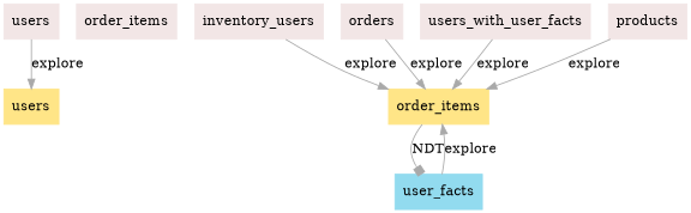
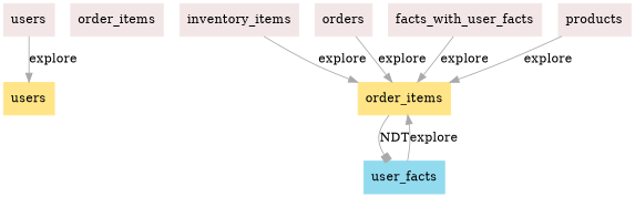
  digraph {
    node [color="#F2E6E6" shape=box style=filled]
    edge [arrowhead=normal color=darkgrey]
    n1 [label=users]
    n2 [color="#FFE587" label=users]
    n3 [label=order_items]
-   n4 [label=inventory_users]
+   n4 [label=inventory_items]
    n5 [color="#FFE587" label=order_items]
    n6 [color="#92DBEF" label=user_facts]
    n7 [label=orders]
-   n8 [label=users_with_user_facts]
+   n8 [label=facts_with_user_facts]
    n9 [label=products]
    n1 -> n2 [label=explore]
    n4 -> n5 [label=explore]
    n5 -> n6 [arrowhead=box label=NDT]
    n6 -> n5 [label=explore]
    n7 -> n5 [label=explore]
    n8 -> n5 [label=explore]
    n9 -> n5 [label=explore]
  }
